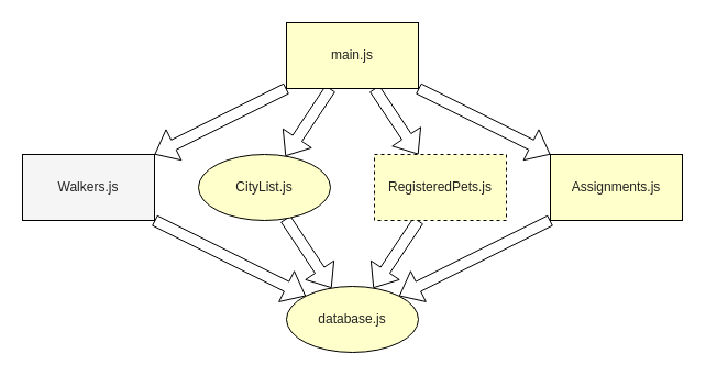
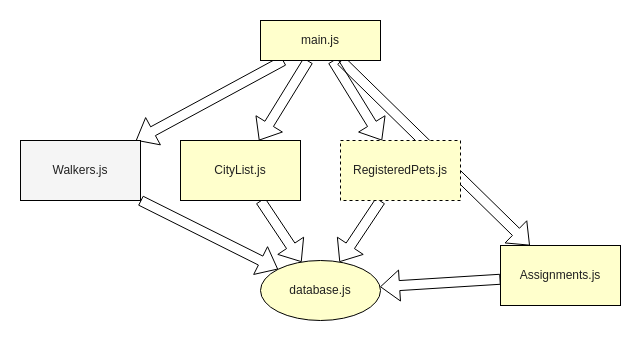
  <mxCell id="0" />
  <mxCell id="1" parent="0" />
  <mxCell id="2" value="" style="edgeStyle=none;html=1;fontColor=#212121;shape=flexArrow;" edge="1" parent="1" source="6" target="8"><mxGeometry relative="1" as="geometry" /></mxCell>
  <mxCell id="3" value="" style="edgeStyle=none;shape=flexArrow;html=1;fontColor=#212121;" edge="1" parent="1" source="6" target="10"><mxGeometry relative="1" as="geometry" /></mxCell>
  <mxCell id="4" value="" style="edgeStyle=none;shape=flexArrow;html=1;fontColor=#212121;" edge="1" parent="1" source="6" target="12"><mxGeometry relative="1" as="geometry" /></mxCell>
  <mxCell id="5" value="" style="edgeStyle=none;shape=flexArrow;html=1;fontColor=#212121;" edge="1" parent="1" source="6" target="14"><mxGeometry relative="1" as="geometry" /></mxCell>
- <mxCell id="6" value="&lt;font color=&quot;#212121&quot;&gt;main.js&lt;/font&gt;" style="whiteSpace=wrap;html=1;fillColor=#FFFFCC;" vertex="1" parent="1"><mxGeometry x="260" y="20" width="120" height="60" as="geometry" /></mxCell>
+ <mxCell id="6" value="&lt;font color=&quot;#212121&quot;&gt;main.js&lt;/font&gt;" style="whiteSpace=wrap;html=1;fillColor=#FFFFCC;" vertex="1" parent="1"><mxGeometry x="260" y="20" width="120" height="40" as="geometry" /></mxCell>
  <mxCell id="7" value="" style="edgeStyle=none;shape=flexArrow;html=1;fontColor=#212121;" edge="1" parent="1" source="8" target="15"><mxGeometry relative="1" as="geometry" /></mxCell>
  <mxCell id="8" value="&lt;font color=&quot;#212121&quot;&gt;Walkers.js&lt;/font&gt;" style="whiteSpace=wrap;html=1;fillColor=#f5f5f5;" vertex="1" parent="1"><mxGeometry x="20" y="140" width="120" height="60" as="geometry" /></mxCell>
  <mxCell id="9" value="" style="edgeStyle=none;shape=flexArrow;html=1;fontColor=#212121;" edge="1" parent="1" source="10" target="15"><mxGeometry relative="1" as="geometry" /></mxCell>
- <mxCell id="10" value="&lt;font color=&quot;#212121&quot;&gt;CityList.js&lt;/font&gt;" style="ellipse;whiteSpace=wrap;html=1;fillColor=#FFFFCC;" vertex="1" parent="1"><mxGeometry x="180" y="140" width="120" height="60" as="geometry" /></mxCell>
+ <mxCell id="10" value="&lt;font color=&quot;#212121&quot;&gt;CityList.js&lt;/font&gt;" style="whiteSpace=wrap;html=1;fillColor=#FFFFCC;" vertex="1" parent="1"><mxGeometry x="180" y="140" width="120" height="60" as="geometry" /></mxCell>
  <mxCell id="11" value="" style="edgeStyle=none;shape=flexArrow;html=1;fontColor=#212121;" edge="1" parent="1" source="12" target="15"><mxGeometry relative="1" as="geometry" /></mxCell>
- <mxCell id="12" value="&lt;font color=&quot;#212121&quot;&gt;Assignments.js&lt;/font&gt;" style="whiteSpace=wrap;html=1;fillColor=#FFFFCC;" vertex="1" parent="1"><mxGeometry x="500" y="140" width="120" height="60" as="geometry" /></mxCell>
+ <mxCell id="12" value="&lt;font color=&quot;#212121&quot;&gt;Assignments.js&lt;/font&gt;" style="whiteSpace=wrap;html=1;fillColor=#FFFFCC;" vertex="1" parent="1"><mxGeometry x="500" y="245" width="120" height="60" as="geometry" /></mxCell>
  <mxCell id="13" value="" style="edgeStyle=none;shape=flexArrow;html=1;fontColor=#212121;" edge="1" parent="1" source="14" target="15"><mxGeometry relative="1" as="geometry" /></mxCell>
  <mxCell id="14" value="&lt;font color=&quot;#212121&quot;&gt;RegisteredPets.js&lt;/font&gt;" style="whiteSpace=wrap;html=1;fillColor=#FFFFCC;dashed=1;" vertex="1" parent="1"><mxGeometry x="340" y="140" width="120" height="60" as="geometry" /></mxCell>
  <mxCell id="15" value="&lt;font color=&quot;#212121&quot;&gt;database.js&lt;/font&gt;" style="ellipse;whiteSpace=wrap;html=1;fillColor=#FFFFCC;" vertex="1" parent="1"><mxGeometry x="260" y="260" width="120" height="60" as="geometry" /></mxCell>
